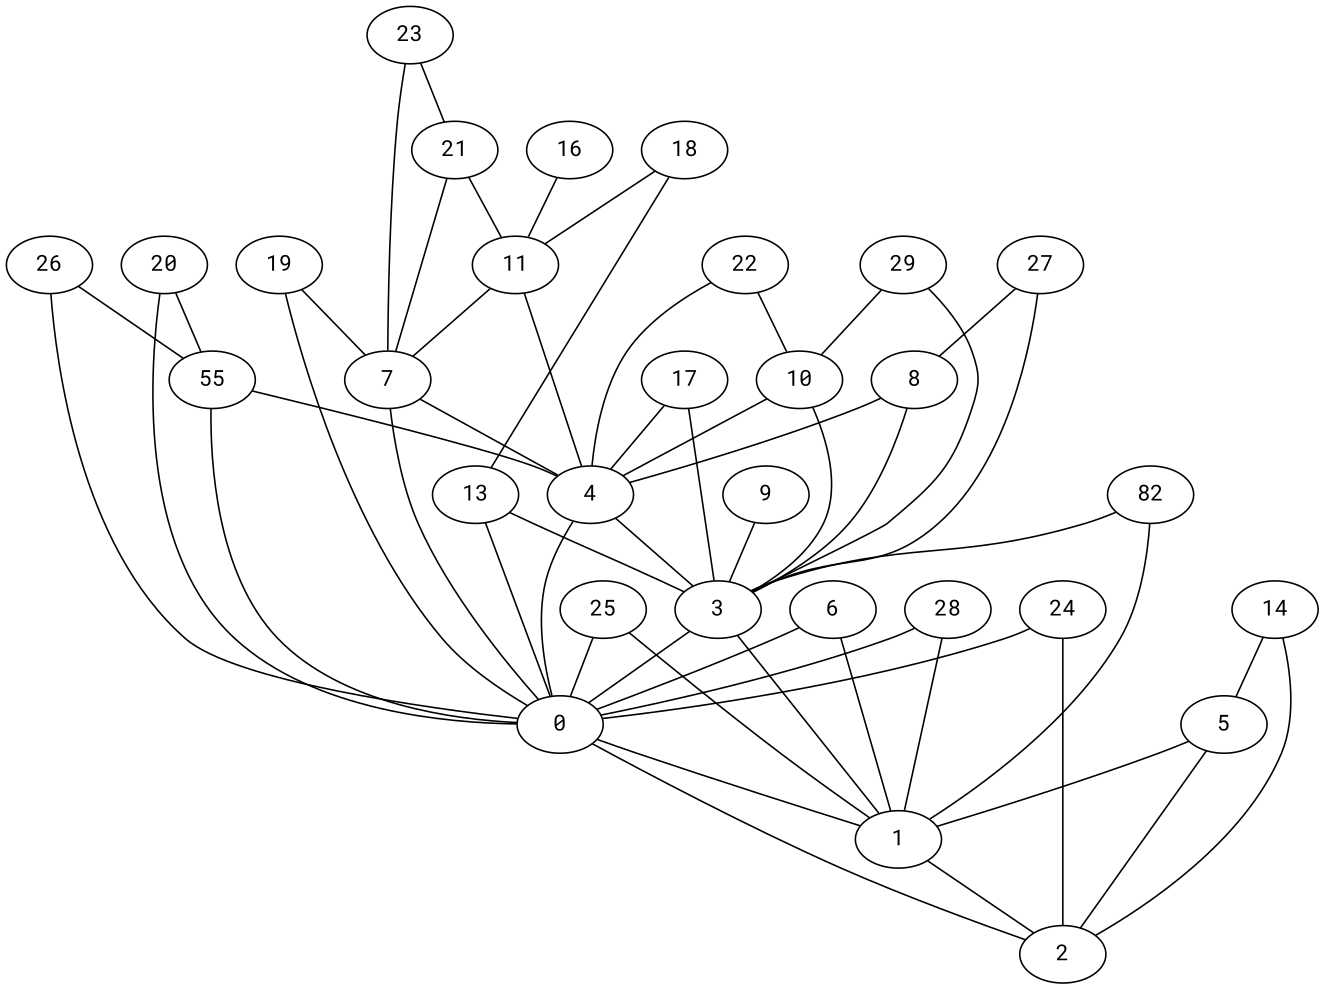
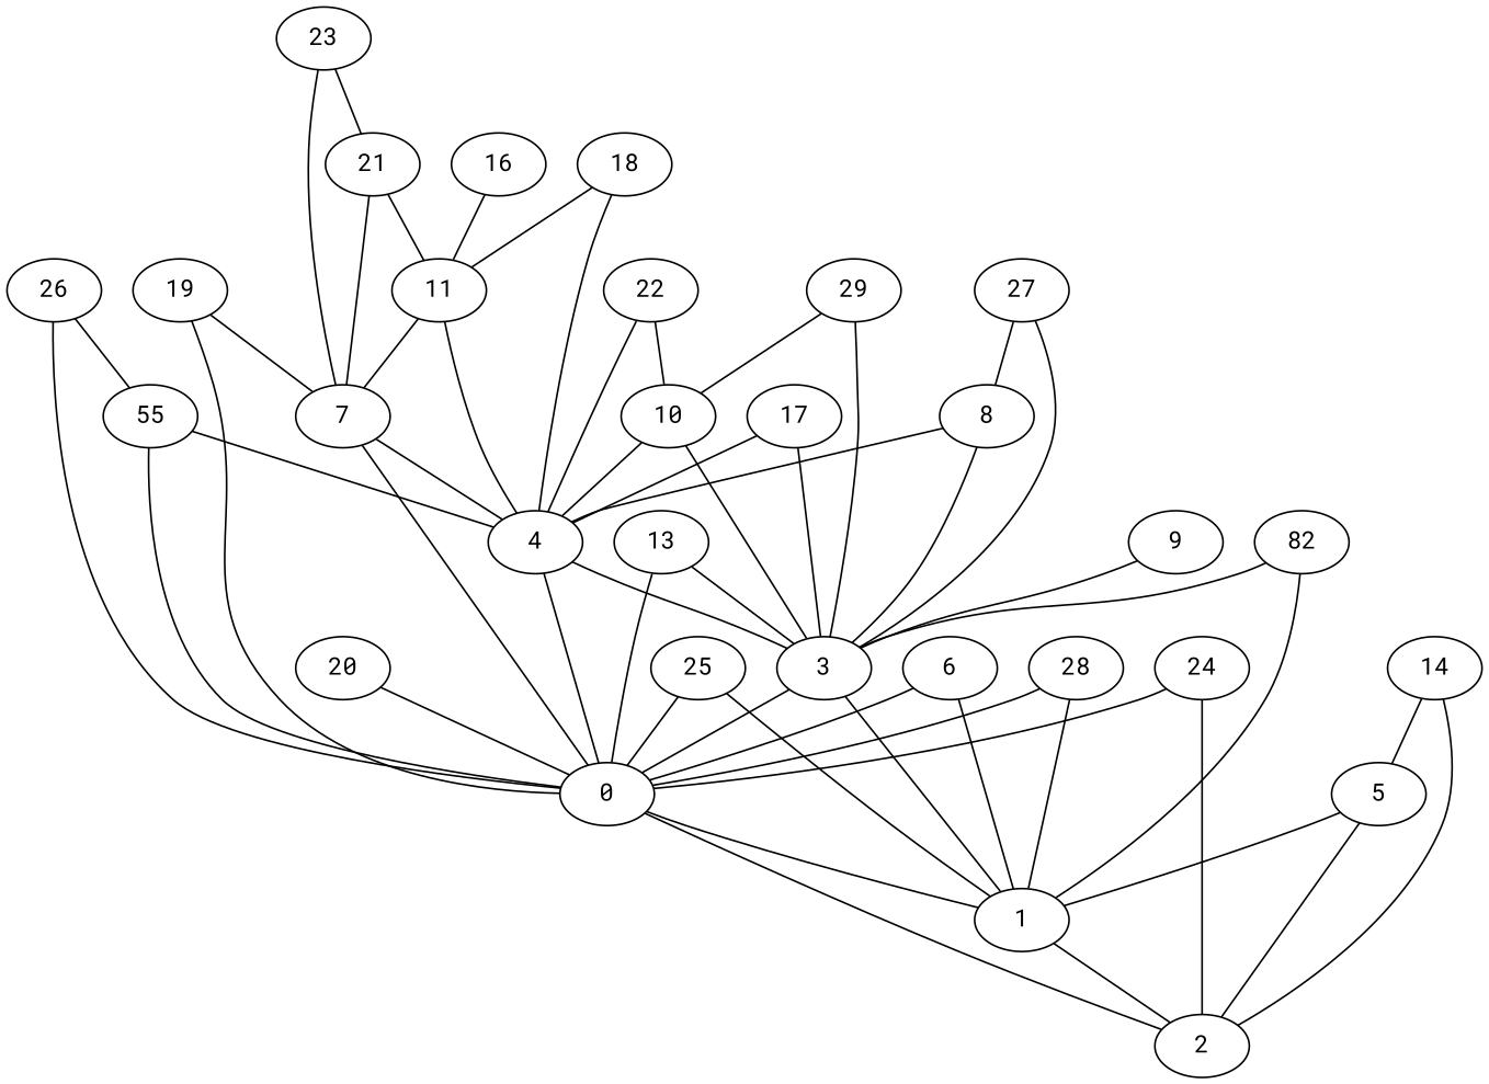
  graph {
    fontname="Roboto Mono"
    node [fontname="Roboto Mono"]
    edge [fontname="Roboto Mono"]
    16
    11
    7
    4
    0
    3
    1
    2
    21
    8
    20
    n12 [label=55]
    18
    6
    22
    10
    5
    17
    26
    28
    25
    24
    19
    23
    27
    29
    13
    9
    14
    n30 [label=82]
    16 -- 11
    11 -- 7
    11 -- 4
    7 -- 4
    7 -- 0
    4 -- 0
    4 -- 3
    0 -- 1
    0 -- 2
    3 -- 0
    3 -- 1
    1 -- 2
    21 -- 11
    21 -- 7
    8 -- 4
    8 -- 3
    20 -- 0
-   20 -- n12
    n12 -- 4
    n12 -- 0
    18 -- 11
-   18 -- 13
+   18 -- 4
    6 -- 0
    6 -- 1
    22 -- 4
    22 -- 10
    10 -- 4
    10 -- 3
    5 -- 1
    5 -- 2
    17 -- 4
    17 -- 3
    26 -- 0
    26 -- n12
    28 -- 0
    28 -- 1
    25 -- 0
    25 -- 1
    24 -- 0
    24 -- 2
    19 -- 7
    19 -- 0
    23 -- 7
    23 -- 21
    27 -- 3
    27 -- 8
    29 -- 3
    29 -- 10
    13 -- 0
    13 -- 3
    9 -- 3
    14 -- 2
    14 -- 5
    n30 -- 3
    n30 -- 1
  }
